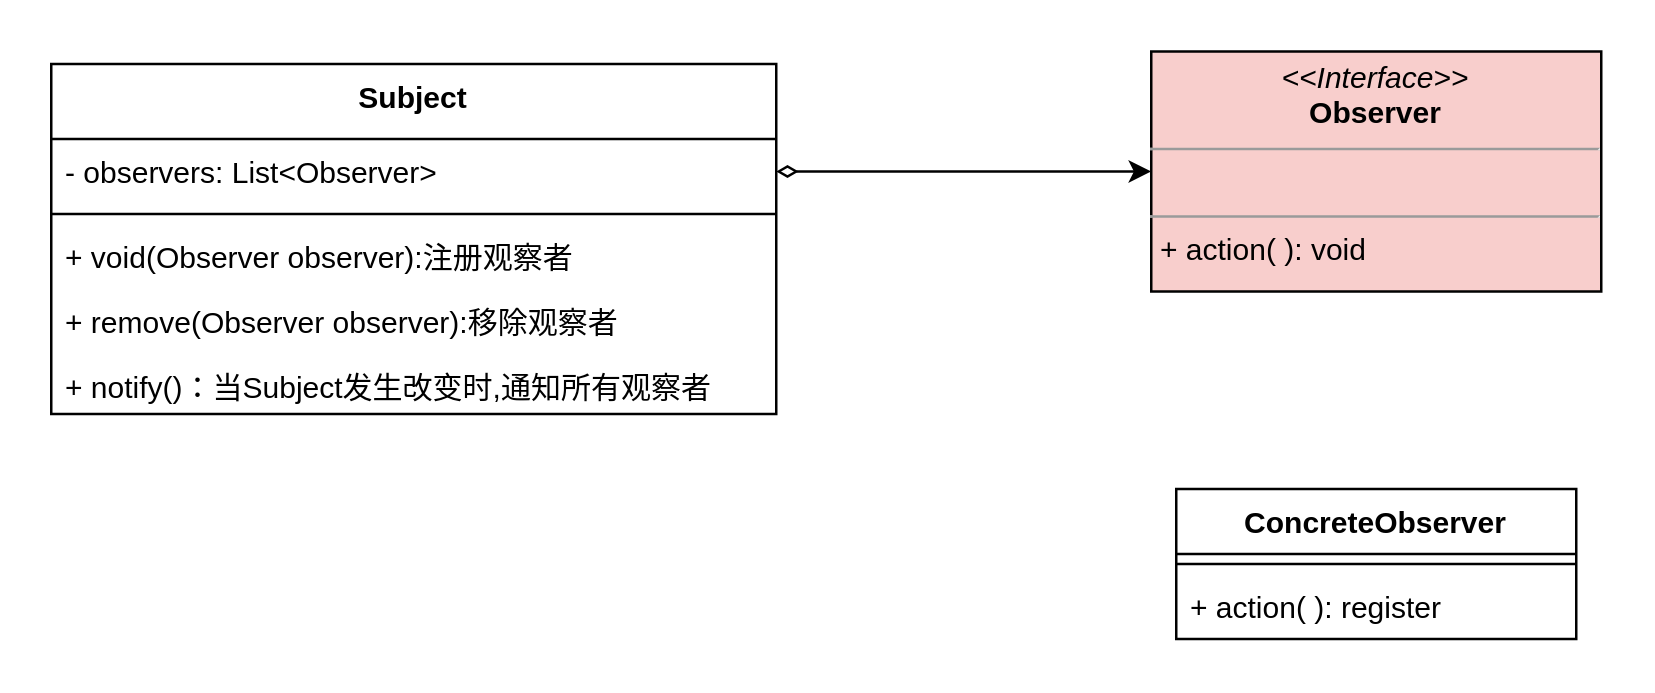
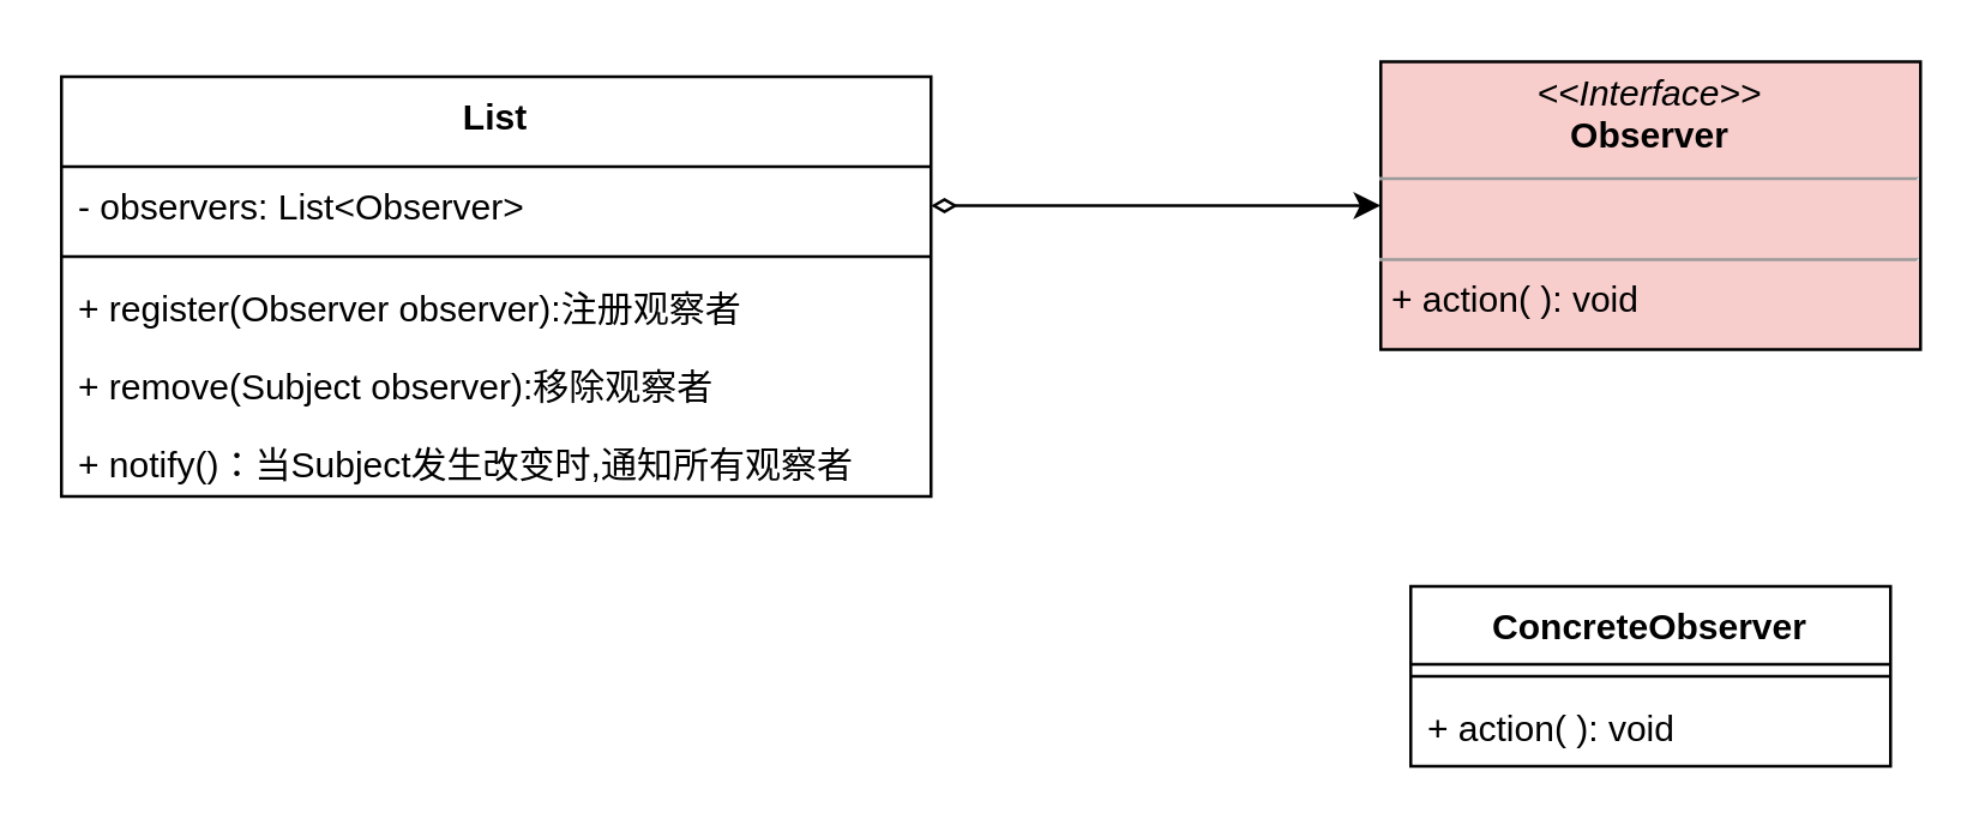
  <mxCell id="0" />
  <mxCell id="1" parent="0" />
- <mxCell id="2" value="Subject" style="swimlane;fontStyle=1;align=center;verticalAlign=top;childLayout=stackLayout;horizontal=1;startSize=30;horizontalStack=0;resizeParent=1;resizeParentMax=0;resizeLast=0;collapsible=1;marginBottom=0;" vertex="1" parent="1"><mxGeometry x="20" y="25" width="290" height="140" as="geometry" /></mxCell>
+ <mxCell id="2" value="List" style="swimlane;fontStyle=1;align=center;verticalAlign=top;childLayout=stackLayout;horizontal=1;startSize=30;horizontalStack=0;resizeParent=1;resizeParentMax=0;resizeLast=0;collapsible=1;marginBottom=0;" vertex="1" parent="1"><mxGeometry x="20" y="25" width="290" height="140" as="geometry" /></mxCell>
  <mxCell id="3" value="- observers: List&lt;Observer&gt;" style="text;strokeColor=none;fillColor=none;align=left;verticalAlign=top;spacingLeft=4;spacingRight=4;overflow=hidden;rotatable=0;points=[[0,0.5],[1,0.5]];portConstraint=eastwest;" vertex="1" parent="2"><mxGeometry y="30" width="290" height="26" as="geometry" /></mxCell>
  <mxCell id="4" value="" style="line;strokeWidth=1;fillColor=none;align=left;verticalAlign=middle;spacingTop=-1;spacingLeft=3;spacingRight=3;rotatable=0;labelPosition=right;points=[];portConstraint=eastwest;" vertex="1" parent="2"><mxGeometry y="56" width="290" height="8" as="geometry" /></mxCell>
- <mxCell id="5" value="+ void(Observer observer):注册观察者" style="text;strokeColor=none;fillColor=none;align=left;verticalAlign=top;spacingLeft=4;spacingRight=4;overflow=hidden;rotatable=0;points=[[0,0.5],[1,0.5]];portConstraint=eastwest;" vertex="1" parent="2"><mxGeometry y="64" width="290" height="26" as="geometry" /></mxCell>
- <mxCell id="6" value="+ remove(Observer observer):移除观察者" style="text;strokeColor=none;fillColor=none;align=left;verticalAlign=top;spacingLeft=4;spacingRight=4;overflow=hidden;rotatable=0;points=[[0,0.5],[1,0.5]];portConstraint=eastwest;" vertex="1" parent="2"><mxGeometry y="90" width="290" height="26" as="geometry" /></mxCell>
+ <mxCell id="5" value="+ register(Observer observer):注册观察者" style="text;strokeColor=none;fillColor=none;align=left;verticalAlign=top;spacingLeft=4;spacingRight=4;overflow=hidden;rotatable=0;points=[[0,0.5],[1,0.5]];portConstraint=eastwest;" vertex="1" parent="2"><mxGeometry y="64" width="290" height="26" as="geometry" /></mxCell>
+ <mxCell id="6" value="+ remove(Subject observer):移除观察者" style="text;strokeColor=none;fillColor=none;align=left;verticalAlign=top;spacingLeft=4;spacingRight=4;overflow=hidden;rotatable=0;points=[[0,0.5],[1,0.5]];portConstraint=eastwest;" vertex="1" parent="2"><mxGeometry y="90" width="290" height="26" as="geometry" /></mxCell>
  <mxCell id="7" value="+ notify()：当Subject发生改变时,通知所有观察者" style="text;strokeColor=none;fillColor=none;align=left;verticalAlign=top;spacingLeft=4;spacingRight=4;overflow=hidden;rotatable=0;points=[[0,0.5],[1,0.5]];portConstraint=eastwest;" vertex="1" parent="2"><mxGeometry y="116" width="290" height="24" as="geometry" /></mxCell>
  <mxCell id="8" value="&lt;p style=&quot;margin: 0px ; margin-top: 4px ; text-align: center&quot;&gt;&lt;i&gt;&amp;lt;&amp;lt;Interface&amp;gt;&amp;gt;&lt;/i&gt;&lt;br&gt;&lt;b&gt;Observer&lt;/b&gt;&lt;/p&gt;&lt;hr size=&quot;1&quot;&gt;&lt;p style=&quot;margin: 0px ; margin-left: 4px&quot;&gt;&lt;br&gt;&lt;/p&gt;&lt;hr size=&quot;1&quot;&gt;&lt;p style=&quot;margin: 0px ; margin-left: 4px&quot;&gt;+ action( ): void&amp;nbsp;&lt;/p&gt;" style="verticalAlign=top;align=left;overflow=fill;fontSize=12;fontFamily=Helvetica;html=1;fillColor=#f8cecc;" vertex="1" parent="1"><mxGeometry x="460" y="20" width="180" height="96" as="geometry" /></mxCell>
  <mxCell id="9" value="ConcreteObserver" style="swimlane;fontStyle=1;align=center;verticalAlign=top;childLayout=stackLayout;horizontal=1;startSize=26;horizontalStack=0;resizeParent=1;resizeParentMax=0;resizeLast=0;collapsible=1;marginBottom=0;" vertex="1" parent="1"><mxGeometry x="470" y="195" width="160" height="60" as="geometry" /></mxCell>
  <mxCell id="10" value="" style="line;strokeWidth=1;fillColor=none;align=left;verticalAlign=middle;spacingTop=-1;spacingLeft=3;spacingRight=3;rotatable=0;labelPosition=right;points=[];portConstraint=eastwest;" vertex="1" parent="9"><mxGeometry y="26" width="160" height="8" as="geometry" /></mxCell>
- <mxCell id="11" value="+ action( ): register" style="text;strokeColor=none;fillColor=none;align=left;verticalAlign=top;spacingLeft=4;spacingRight=4;overflow=hidden;rotatable=0;points=[[0,0.5],[1,0.5]];portConstraint=eastwest;" vertex="1" parent="9"><mxGeometry y="34" width="160" height="26" as="geometry" /></mxCell>
+ <mxCell id="11" value="+ action( ): void" style="text;strokeColor=none;fillColor=none;align=left;verticalAlign=top;spacingLeft=4;spacingRight=4;overflow=hidden;rotatable=0;points=[[0,0.5],[1,0.5]];portConstraint=eastwest;" vertex="1" parent="9"><mxGeometry y="34" width="160" height="26" as="geometry" /></mxCell>
  <mxCell id="12" style="edgeStyle=orthogonalEdgeStyle;rounded=0;orthogonalLoop=1;jettySize=auto;html=1;exitX=1;exitY=0.5;exitDx=0;exitDy=0;entryX=0;entryY=0.5;entryDx=0;entryDy=0;endArrow=classic;endFill=1;startArrow=diamondThin;startFill=0;" edge="1" parent="1" source="3" target="8"><mxGeometry relative="1" as="geometry" /></mxCell>
